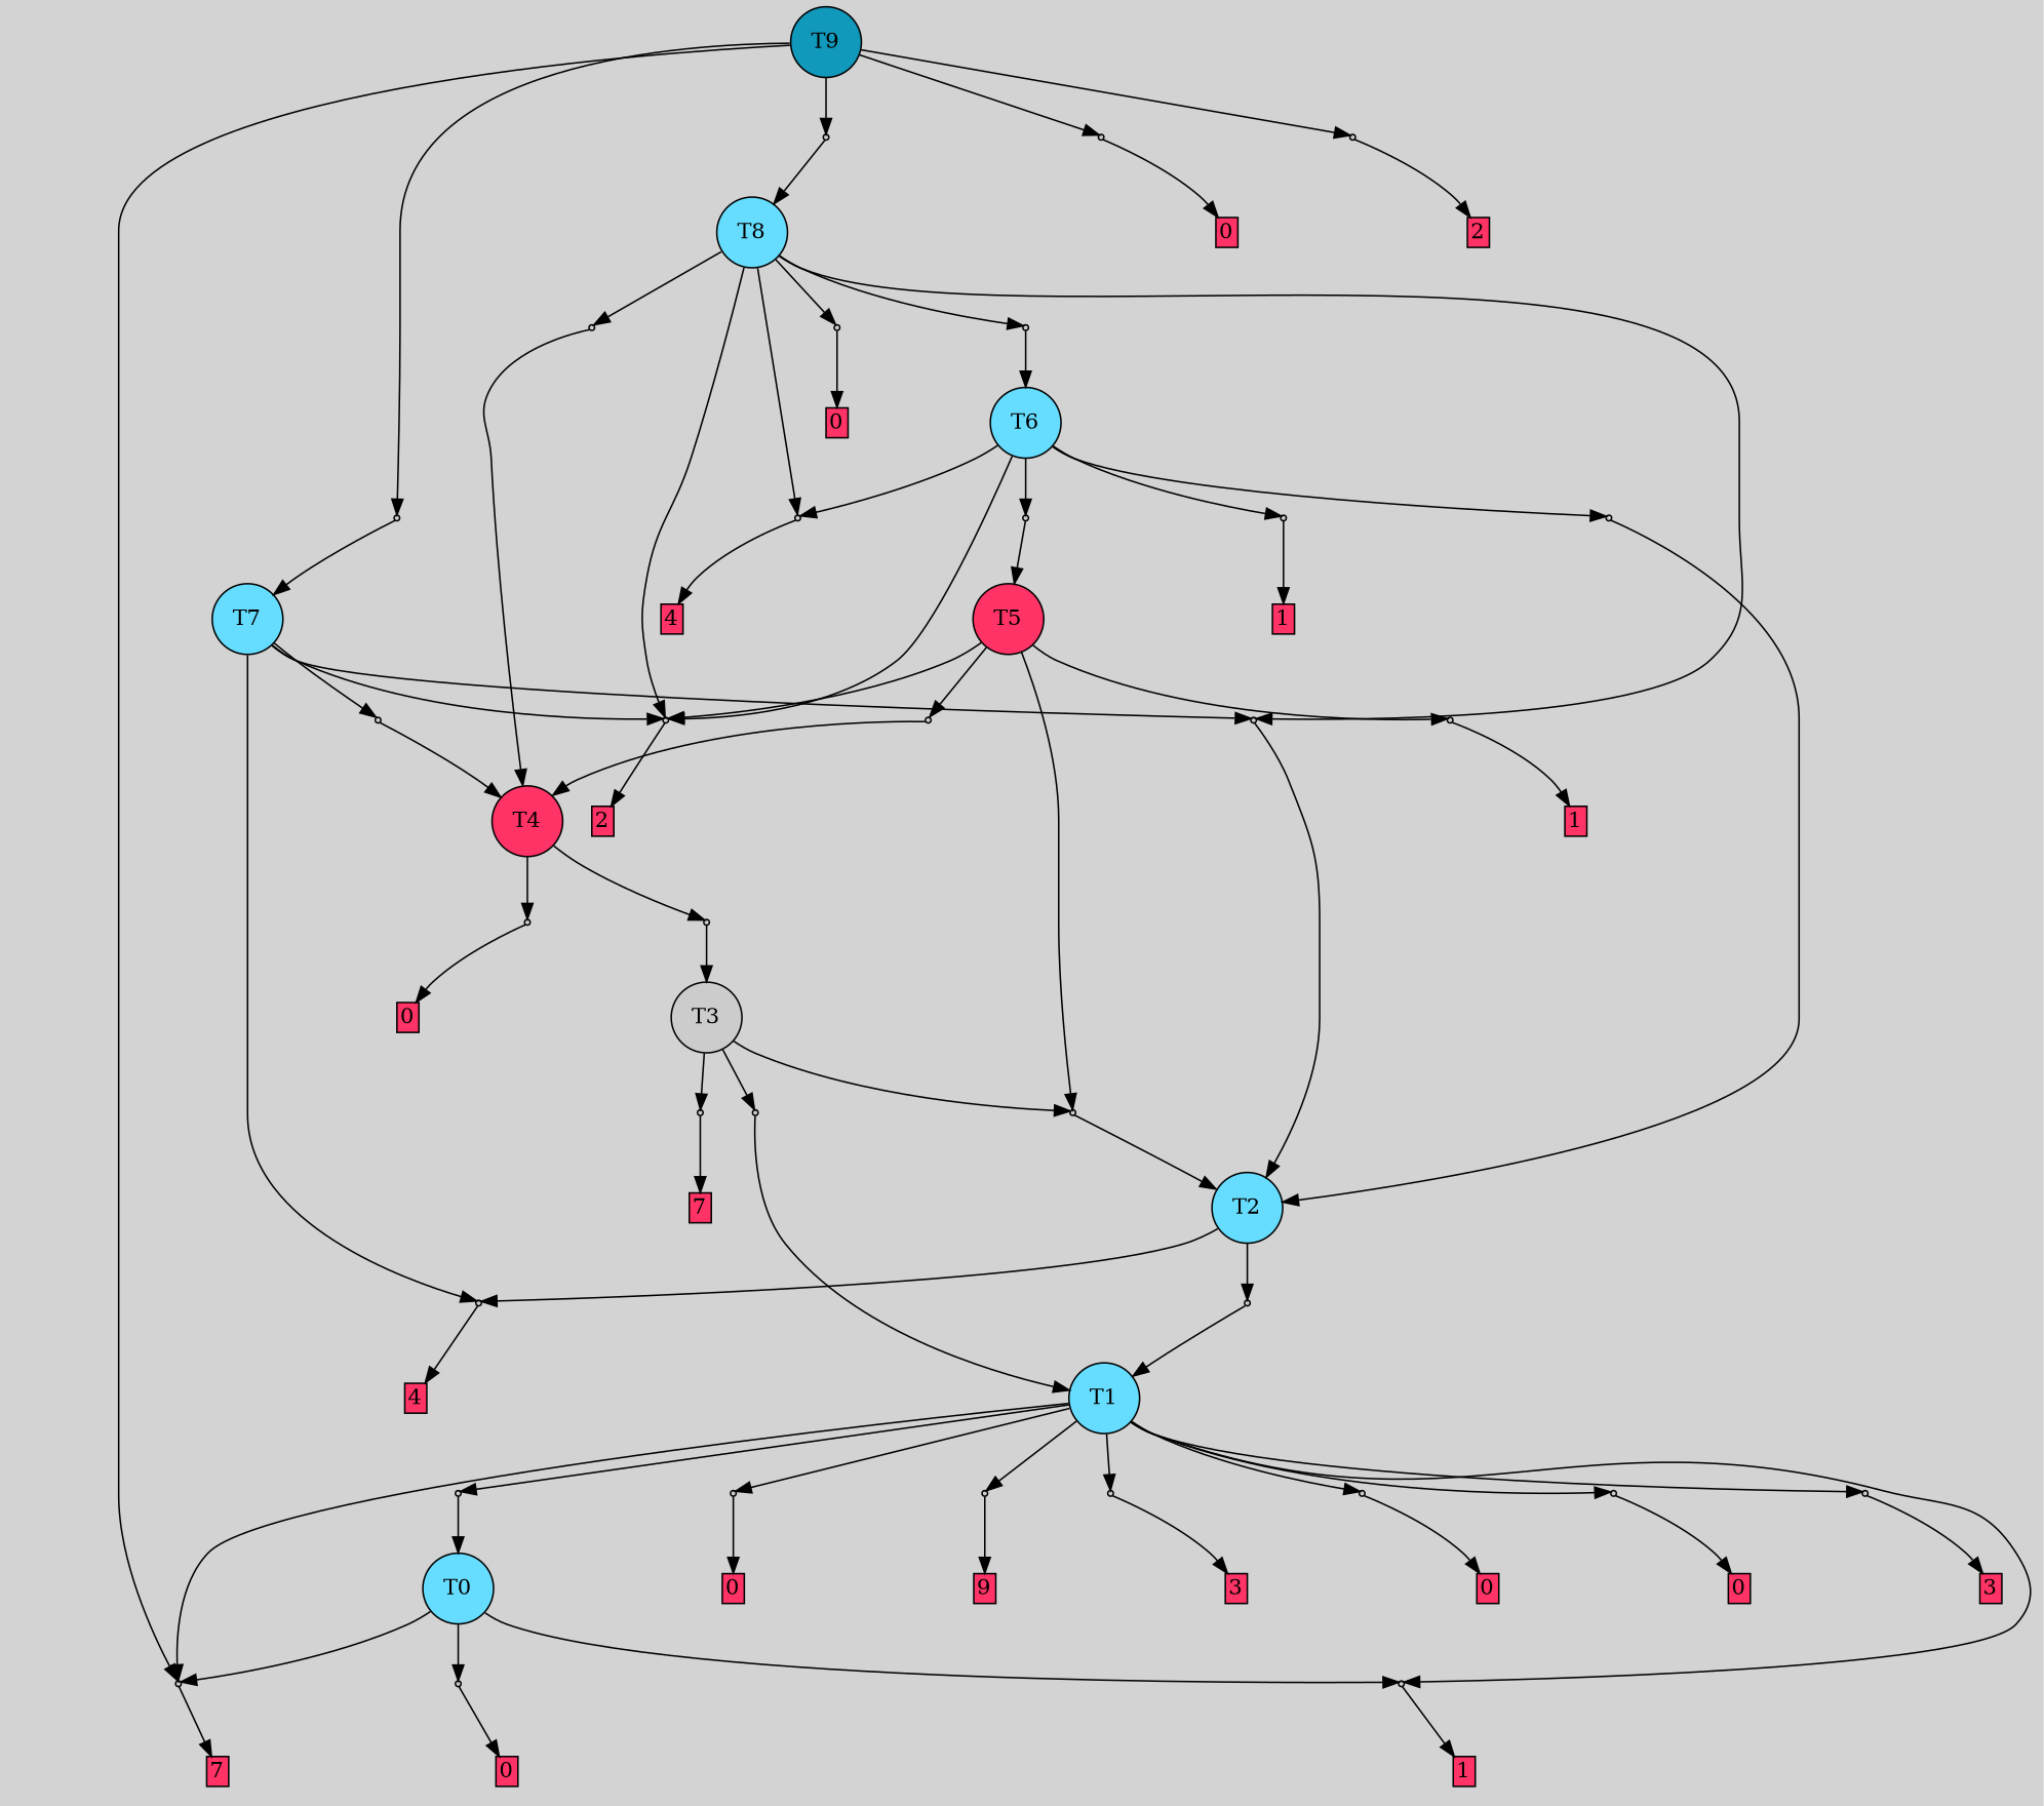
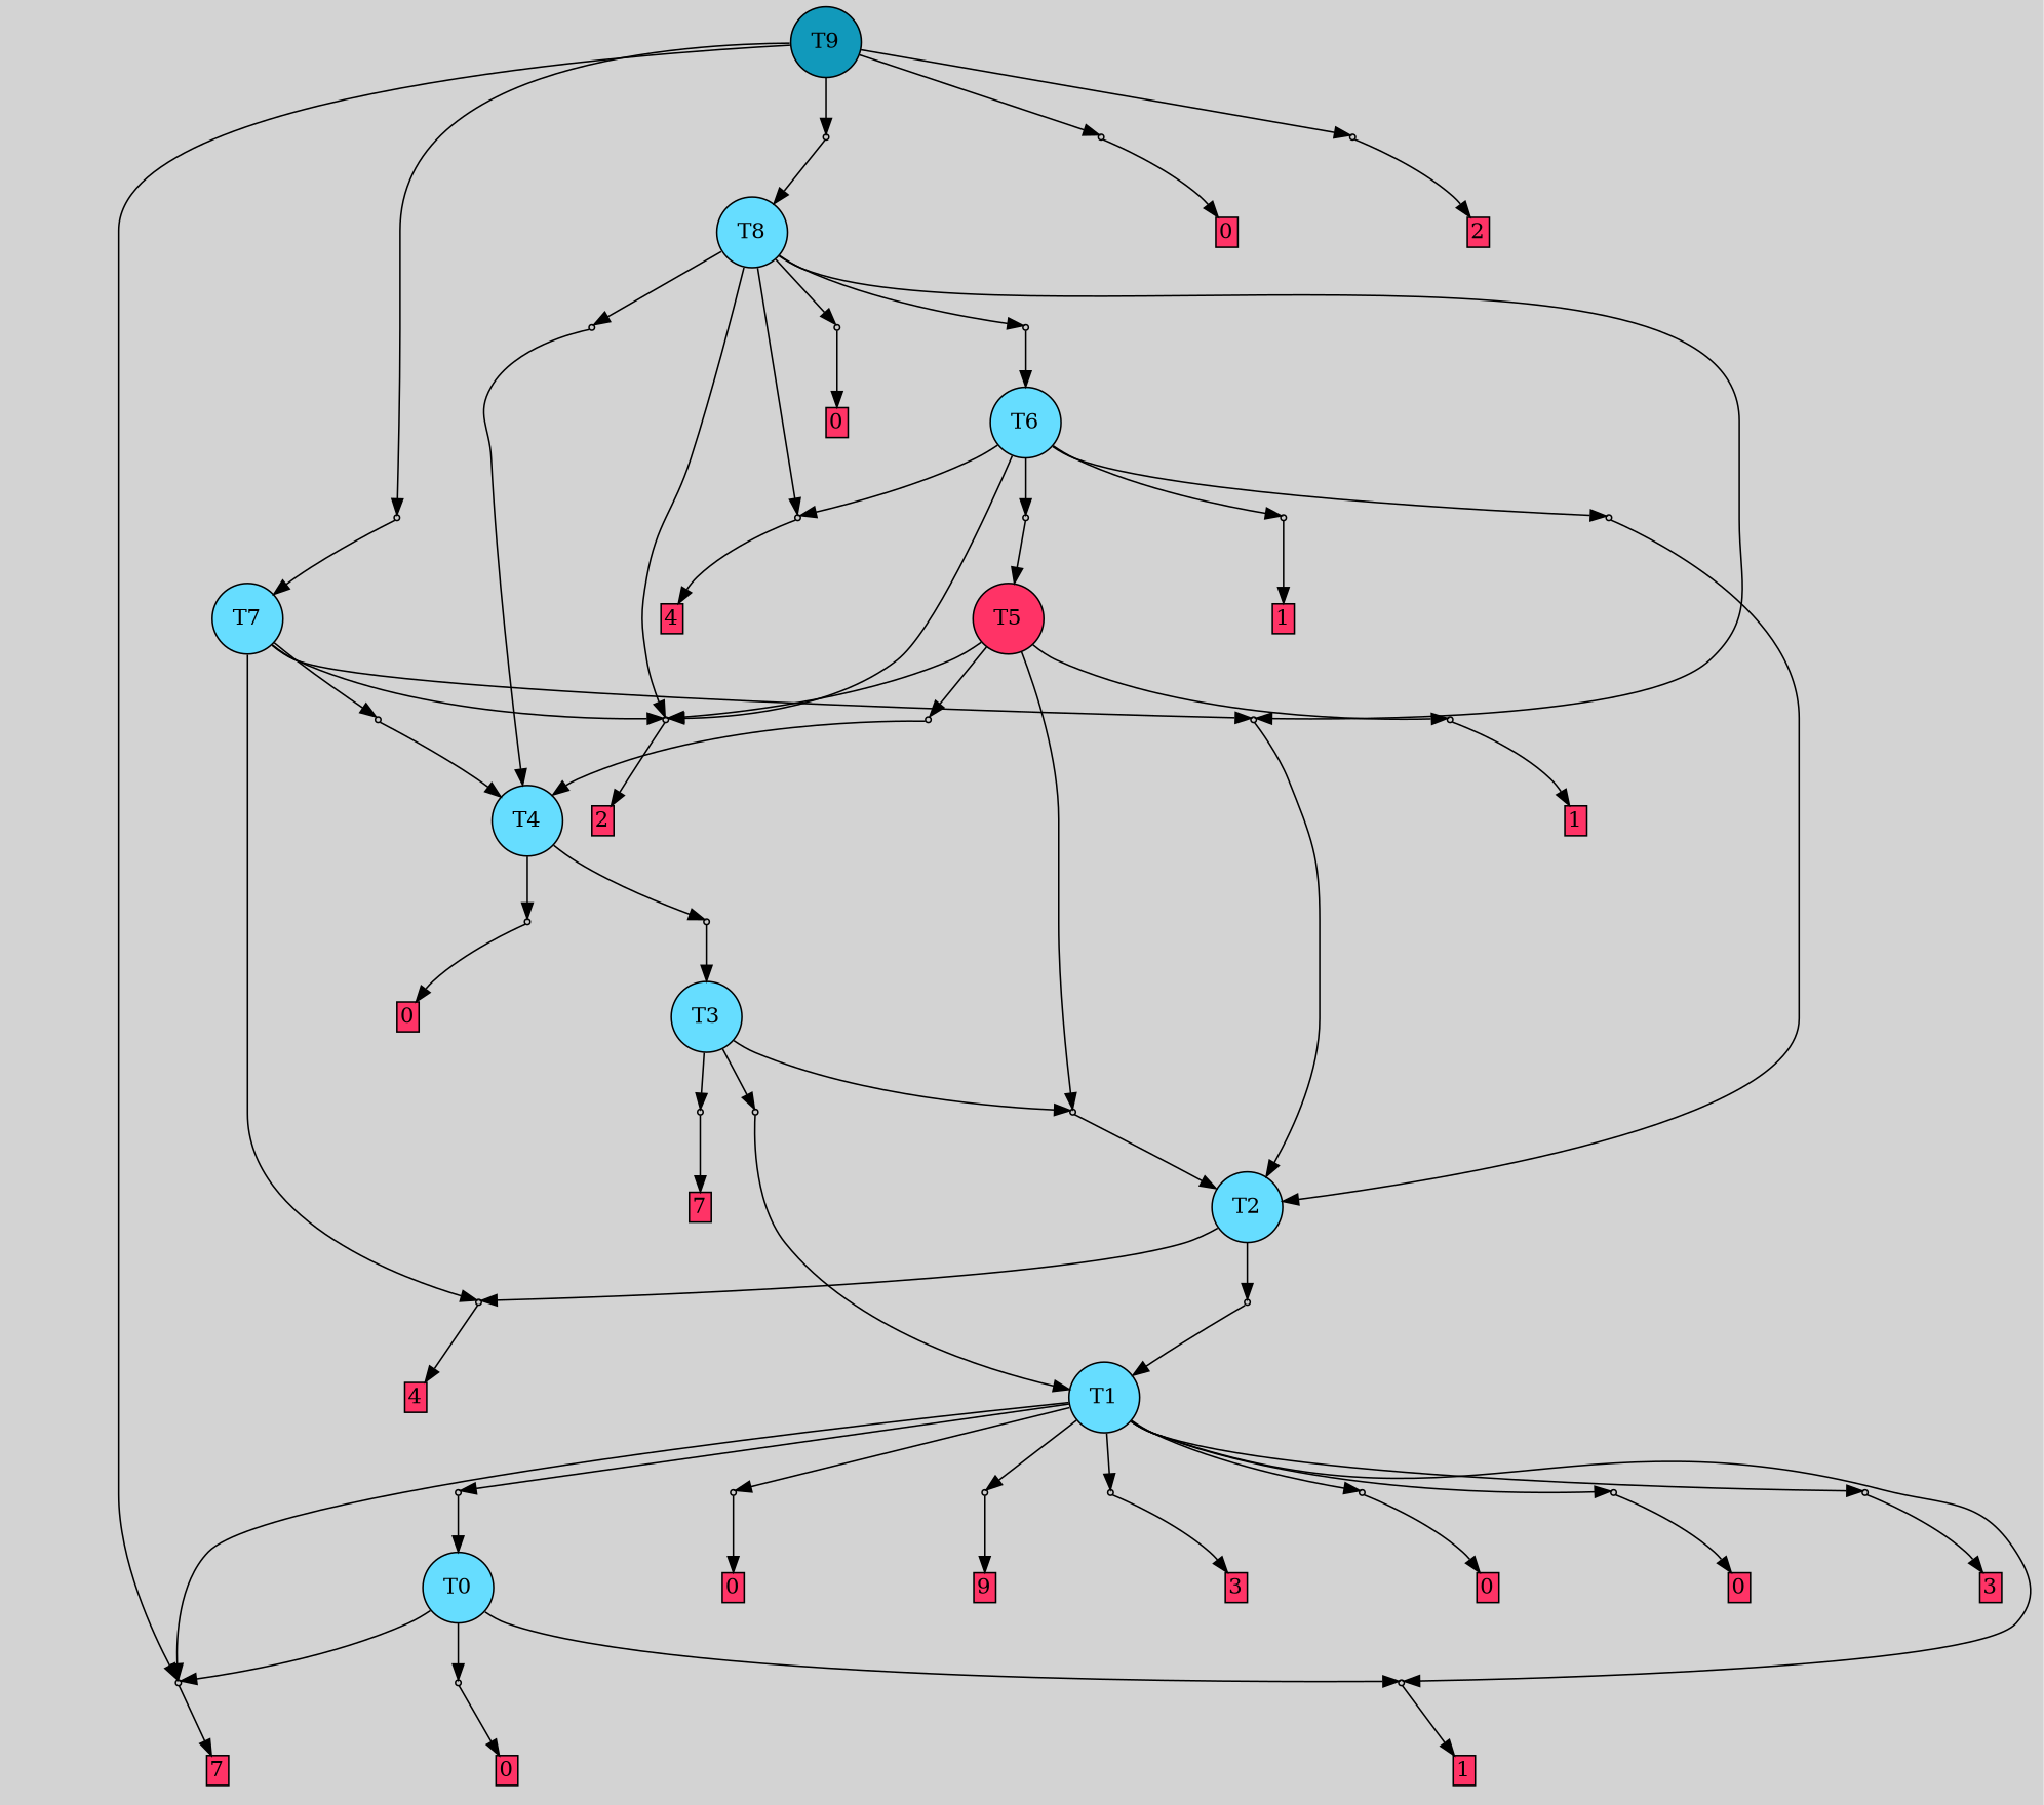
  digraph {
    bgcolor=lightgray
    node [shape=box style=filled]
    T9 [fillcolor="#1199bb" shape=circle]
    P1 [fillcolor="#cccccc" shape=point]
    P29 [fillcolor="#cccccc" shape=point]
    P30 [fillcolor="#cccccc" shape=point]
    P31 [fillcolor="#cccccc" shape=point]
    P32 [fillcolor="#cccccc" shape=point]
    T0 [fillcolor="#66ddff" shape=circle]
    P0 [fillcolor="#cccccc" shape=point]
    P2 [fillcolor="#cccccc" shape=point]
    n10 [label="7|0&1|0#2|3&#92;n" style=invis]
    n11 [fillcolor="#ff3366" height=0 label=1 margin=0.03 width=0]
    n12 [label="8|0&2|1#0|0&#92;n" style=invis]
    n13 [fillcolor="#ff3366" height=0 label=7 margin=0.03 width=0]
    n14 [label="3|0&2|5#2|5&#92;n" style=invis]
    n15 [fillcolor="#ff3366" height=0 label=0 margin=0.03 width=0]
    T1 [fillcolor="#66ddff" shape=circle]
    P3 [fillcolor="#cccccc" shape=point]
    P4 [fillcolor="#cccccc" shape=point]
    P5 [fillcolor="#cccccc" shape=point]
    P6 [fillcolor="#cccccc" shape=point]
    P7 [fillcolor="#cccccc" shape=point]
    P8 [fillcolor="#cccccc" shape=point]
    P9 [fillcolor="#cccccc" shape=point]
    n24 [label="6|0&2|5#0|1&#92;n" style=invis]
    n25 [fillcolor="#ff3366" height=0 label=0 margin=0.03 width=0]
    n26 [label="1|0&3|5#3|4&#92;n" style=invis]
    n27 [label="6|4&3|6#0|1&#92;n0|0&0|4#0|5&#92;n" style=invis]
    n28 [fillcolor="#ff3366" height=0 label=9 margin=0.03 width=0]
    n29 [label="8|0&2|2#0|4&#92;n" style=invis]
    n30 [fillcolor="#ff3366" height=0 label=3 margin=0.03 width=0]
    n31 [label="6|0&2|4#3|0&#92;n" style=invis]
    n32 [fillcolor="#ff3366" height=0 label=0 margin=0.03 width=0]
    n33 [label="5|0&4|1#2|4&#92;n" style=invis]
    n34 [fillcolor="#ff3366" height=0 label=0 margin=0.03 width=0]
    n35 [label="3|0&4|7#2|2&#92;n" style=invis]
    n36 [fillcolor="#ff3366" height=0 label=3 margin=0.03 width=0]
    T2 [fillcolor="#66ddff" shape=circle]
    P10 [fillcolor="#cccccc" shape=point]
    P11 [fillcolor="#cccccc" shape=point]
    n40 [label="2|0&4|3#2|5&#92;n" style=invis]
    n41 [fillcolor="#ff3366" height=0 label=4 margin=0.03 width=0]
    n42 [label="1|0&2|6#4|1&#92;n" style=invis]
-   T3 [fillcolor="#cccccc" shape=circle]
+   T3 [fillcolor="#66ddff" shape=circle]
    P12 [fillcolor="#cccccc" shape=point]
    P13 [fillcolor="#cccccc" shape=point]
    P14 [fillcolor="#cccccc" shape=point]
    n47 [label="4|0&3|4#2|3&#92;n" style=invis]
    n48 [fillcolor="#ff3366" height=0 label=7 margin=0.03 width=0]
    n49 [label="4|0&2|4#3|3&#92;n" style=invis]
    n50 [label="0|0&4|4#3|7&#92;n" style=invis]
-   T4 [fillcolor="#ff3366" shape=circle]
+   T4 [fillcolor="#66ddff" shape=circle]
    P15 [fillcolor="#cccccc" shape=point]
    P16 [fillcolor="#cccccc" shape=point]
    n54 [label="8|6&0|2#0|1&#92;n2|0&0|6#4|5&#92;n" style=invis]
    n55 [label="0|7&2|1#1|0&#92;n0|0&0|7#2|6&#92;n" style=invis]
    n56 [fillcolor="#ff3366" height=0 label=0 margin=0.03 width=0]
    T5 [fillcolor="#ff3366" shape=circle]
    P17 [fillcolor="#cccccc" shape=point]
    P18 [fillcolor="#cccccc" shape=point]
    P19 [fillcolor="#cccccc" shape=point]
    n61 [label="4|0&3|4#2|3&#92;n" style=invis]
    n62 [label="4|0&2|5#1|3&#92;n" style=invis]
    n63 [fillcolor="#ff3366" height=0 label=1 margin=0.03 width=0]
    n64 [label="2|0&2|4#4|5&#92;n" style=invis]
    n65 [fillcolor="#ff3366" height=0 label=2 margin=0.03 width=0]
    T6 [fillcolor="#66ddff" shape=circle]
    P20 [fillcolor="#cccccc" shape=point]
    P21 [fillcolor="#cccccc" shape=point]
    P22 [fillcolor="#cccccc" shape=point]
    P23 [fillcolor="#cccccc" shape=point]
    n71 [label="4|0&2|6#0|7&#92;n" style=invis]
    n72 [label="4|0&2|3#3|3&#92;n7|4&0|0#2|2&#92;n2|0&0|4#4|2&#92;n" style=invis]
    n73 [label="7|0&1|0#2|3&#92;n" style=invis]
    n74 [fillcolor="#ff3366" height=0 label=1 margin=0.03 width=0]
    n75 [label="2|0&4|3#2|5&#92;n" style=invis]
    n76 [fillcolor="#ff3366" height=0 label=4 margin=0.03 width=0]
    T7 [fillcolor="#66ddff" shape=circle]
    P24 [fillcolor="#cccccc" shape=point]
    P25 [fillcolor="#cccccc" shape=point]
    n80 [label="4|7&2|4#2|3&#92;n3|0&0|7#1|2&#92;n" style=invis]
    n81 [label="4|0&2|3#3|3&#92;n7|4&0|0#2|2&#92;n2|0&0|4#4|2&#92;n" style=invis]
    T8 [fillcolor="#66ddff" shape=circle]
    P26 [fillcolor="#cccccc" shape=point]
    P27 [fillcolor="#cccccc" shape=point]
    P28 [fillcolor="#cccccc" shape=point]
    n86 [label="4|7&2|4#2|3&#92;n3|0&0|7#1|2&#92;n" style=invis]
    n87 [label="4|0&1|6#1|0&#92;n" style=invis]
    I28 [style=invis]
    n89 [fillcolor="#ff3366" height=0 label=0 margin=0.03 width=0]
    n90 [label="3|0&1|4#0|7&#92;n" style=invis]
    n91 [label="2|0&2|4#4|7&#92;n" style=invis]
    n92 [fillcolor="#ff3366" height=0 label=0 margin=0.03 width=0]
    n93 [label="2|0&4|0#1|5&#92;n" style=invis]
    n94 [label="0|0&2|2#0|4&#92;n2|0&0|0#2|5&#92;n" style=invis]
    n95 [fillcolor="#ff3366" height=0 label=2 margin=0.03 width=0]
    subgraph sub_1 {
      rank=same
      T9
    }
    T9 -> P1
    T9 -> P29
    T9 -> P30
    T9 -> P31
    T9 -> P32
    P1 -> n12 [style=invis]
    P1 -> n13
    P29 -> T8
    P29 -> n90 [style=invis]
    P30 -> n91 [style=invis]
    P30 -> n92
    P31 -> T7
    P31 -> n93 [style=invis]
    P32 -> n94 [style=invis]
    P32 -> n95
    T0 -> P1
    T0 -> P0
    T0 -> P2
    P0 -> n10 [style=invis]
    P0 -> n11
    P2 -> n14 [style=invis]
    P2 -> n15
    T1 -> P1
    T1 -> P0
    T1 -> P3
    T1 -> P4
    T1 -> P5
    T1 -> P6
    T1 -> P7
    T1 -> P8
    T1 -> P9
    P3 -> n24 [style=invis]
    P3 -> n25
    P4 -> T0
    P4 -> n26 [style=invis]
    P5 -> n27 [style=invis]
    P5 -> n28
    P6 -> n29 [style=invis]
    P6 -> n30
    P7 -> n31 [style=invis]
    P7 -> n32
    P8 -> n33 [style=invis]
    P8 -> n34
    P9 -> n35 [style=invis]
    P9 -> n36
    T2 -> P10
    T2 -> P11
    P10 -> n40 [style=invis]
    P10 -> n41
    P11 -> T1
    P11 -> n42 [style=invis]
    T3 -> P12
    T3 -> P13
    T3 -> P14
    P12 -> n47 [style=invis]
    P12 -> n48
    P13 -> T2
    P13 -> n49 [style=invis]
    P14 -> T1
    P14 -> n50 [style=invis]
    T4 -> P15
    T4 -> P16
    P15 -> T3
    P15 -> n54 [style=invis]
    P16 -> n55 [style=invis]
    P16 -> n56
    T5 -> P13
    T5 -> P17
    T5 -> P18
    T5 -> P19
    P17 -> T4
    P17 -> n61 [style=invis]
    P18 -> n62 [style=invis]
    P18 -> n63
    P19 -> n64 [style=invis]
    P19 -> n65
    T6 -> P19
    T6 -> P20
    T6 -> P21
    T6 -> P22
    T6 -> P23
    P20 -> T5
    P20 -> n71 [style=invis]
    P21 -> T2
    P21 -> n72 [style=invis]
    P22 -> n73 [style=invis]
    P22 -> n74
    P23 -> n75 [style=invis]
    P23 -> n76
    T7 -> P10
    T7 -> P19
    T7 -> P24
    T7 -> P25
    P24 -> T4
    P24 -> n80 [style=invis]
    P25 -> T2
    P25 -> n81 [style=invis]
    T8 -> P19
    T8 -> P23
    T8 -> P25
    T8 -> P26
    T8 -> P27
    T8 -> P28
    P26 -> T4
    P26 -> n86 [style=invis]
    P27 -> T6
    P27 -> n87 [style=invis]
    P28 -> I28 [style=invis]
    P28 -> n89
  }
